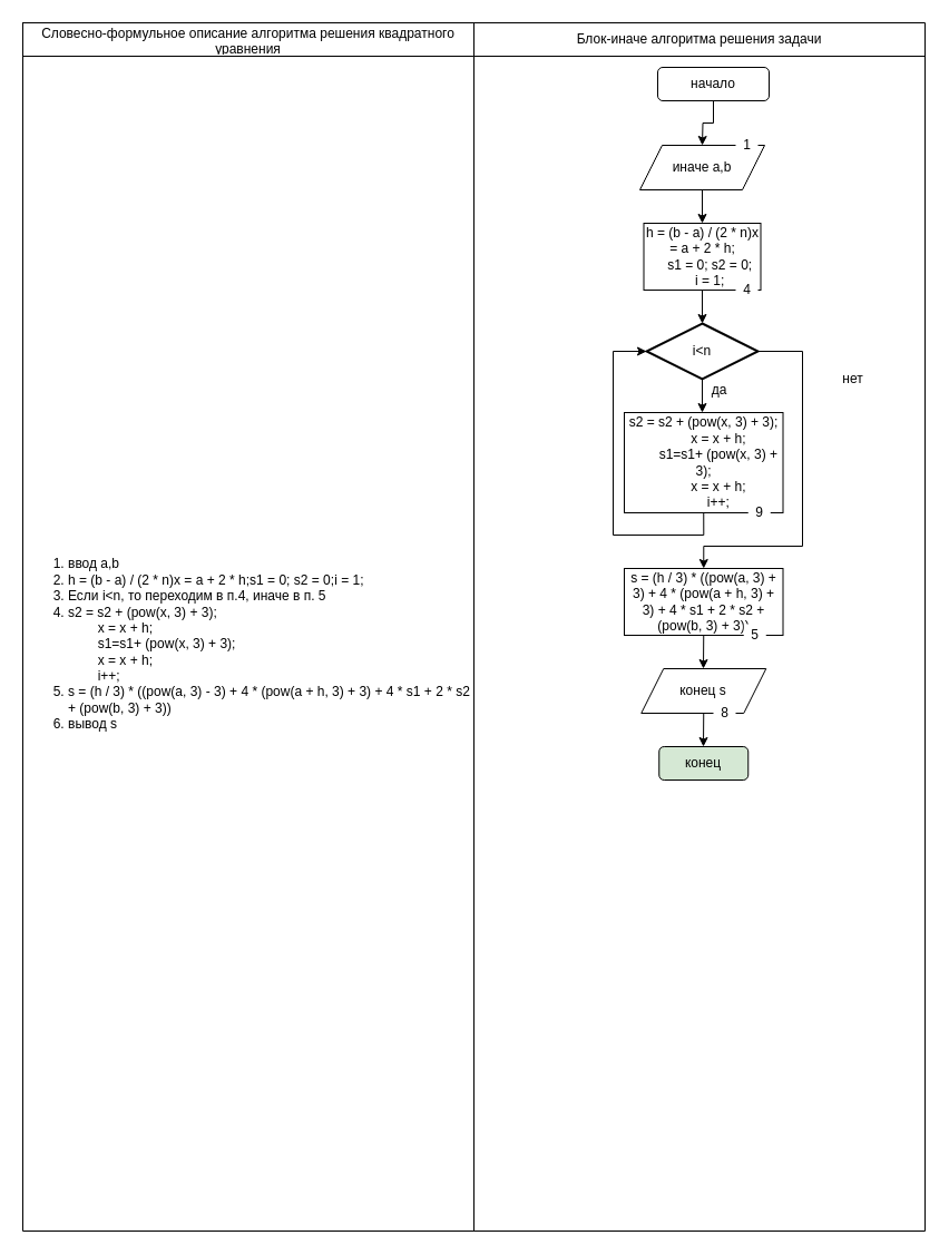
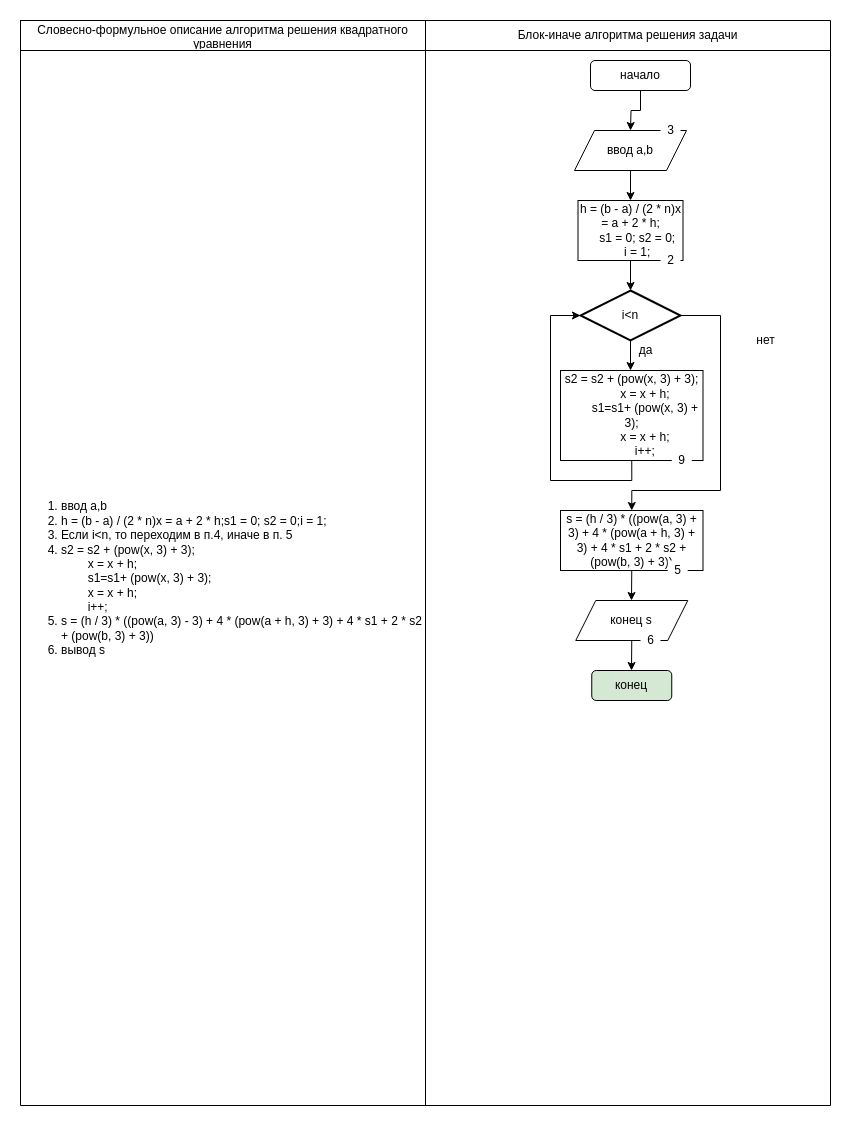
  <mxCell id="0" />
  <mxCell id="1" parent="0" />
  <mxCell id="2" value="" style="shape=table;startSize=0;container=1;collapsible=0;childLayout=tableLayout;" vertex="1" parent="1"><mxGeometry x="20" y="20" width="810" height="1085" as="geometry" /></mxCell>
  <mxCell id="3" value="" style="shape=partialRectangle;collapsible=0;dropTarget=0;pointerEvents=0;fillColor=none;top=0;left=0;bottom=0;right=0;points=[[0,0.5],[1,0.5]];portConstraint=eastwest;" vertex="1" parent="2"><mxGeometry width="810" height="30" as="geometry" /></mxCell>
  <mxCell id="4" value="Словесно-формульное описание алгоритма решения квадратного уравнения" style="shape=partialRectangle;html=1;whiteSpace=wrap;connectable=0;overflow=hidden;fillColor=none;top=0;left=0;bottom=0;right=0;pointerEvents=1;" vertex="1" parent="3"><mxGeometry width="405" height="30" as="geometry"><mxRectangle width="405" height="30" as="alternateBounds" /></mxGeometry></mxCell>
  <mxCell id="5" value="Блок-иначе алгоритма решения задачи" style="shape=partialRectangle;html=1;whiteSpace=wrap;connectable=0;overflow=hidden;fillColor=none;top=0;left=0;bottom=0;right=0;pointerEvents=1;" vertex="1" parent="3"><mxGeometry x="405" width="405" height="30" as="geometry"><mxRectangle width="405" height="30" as="alternateBounds" /></mxGeometry></mxCell>
  <mxCell id="6" value="" style="shape=partialRectangle;collapsible=0;dropTarget=0;pointerEvents=0;fillColor=none;top=0;left=0;bottom=0;right=0;points=[[0,0.5],[1,0.5]];portConstraint=eastwest;" vertex="1" parent="2"><mxGeometry y="30" width="810" height="1055" as="geometry" /></mxCell>
  <mxCell id="7" value="&lt;div align=&quot;left&quot;&gt;&lt;ol&gt;&lt;li&gt;ввод a,b&lt;/li&gt;&lt;li&gt;&lt;div&gt;h = (b - a) / (2 * n)x = a + 2 * h;s1 = 0; s2 = 0;i = 1;&lt;/div&gt;&lt;/li&gt;&lt;li&gt;Если i&amp;lt;n, то переходим в п.4, иначе в п. 5&lt;/li&gt;&lt;li&gt;s2 = s2 + (pow(x, 3) + 3);&lt;br&gt;&amp;nbsp;&amp;nbsp; &amp;nbsp;&amp;nbsp;&amp;nbsp; &amp;nbsp;x = x + h;&lt;br&gt;&amp;nbsp;&amp;nbsp; &amp;nbsp;&amp;nbsp;&amp;nbsp; &amp;nbsp;s1=s1+ (pow(x, 3) + 3);&lt;br&gt;&amp;nbsp;&amp;nbsp; &amp;nbsp;&amp;nbsp;&amp;nbsp; &amp;nbsp;x = x + h;&lt;br&gt;&amp;nbsp;&amp;nbsp; &amp;nbsp;&amp;nbsp;&amp;nbsp; &amp;nbsp;i++;&lt;/li&gt;&lt;li&gt;s = (h / 3) * ((pow(a, 3) - 3) + 4 * (pow(a + h, 3) + 3) + 4 * s1 + 2 * s2 + (pow(b, 3) + 3))&lt;/li&gt;&lt;li&gt;вывод s&lt;br&gt;&lt;/li&gt;&lt;/ol&gt;&lt;/div&gt;" style="shape=partialRectangle;html=1;whiteSpace=wrap;connectable=0;overflow=hidden;fillColor=none;top=0;left=0;bottom=0;right=0;pointerEvents=1;" vertex="1" parent="6"><mxGeometry width="405" height="1055" as="geometry"><mxRectangle width="405" height="1055" as="alternateBounds" /></mxGeometry></mxCell>
  <mxCell id="8" value="" style="shape=partialRectangle;html=1;whiteSpace=wrap;connectable=0;overflow=hidden;fillColor=none;top=0;left=0;bottom=0;right=0;pointerEvents=1;" vertex="1" parent="6"><mxGeometry x="405" width="405" height="1055" as="geometry"><mxRectangle width="405" height="1055" as="alternateBounds" /></mxGeometry></mxCell>
  <mxCell id="9" style="edgeStyle=orthogonalEdgeStyle;rounded=0;orthogonalLoop=1;jettySize=auto;html=1;exitX=0.5;exitY=1;exitDx=0;exitDy=0;" edge="1" parent="1" source="10"><mxGeometry relative="1" as="geometry"><mxPoint x="630" y="130" as="targetPoint" /></mxGeometry></mxCell>
  <mxCell id="10" value="начало" style="rounded=1;whiteSpace=wrap;html=1;" vertex="1" parent="1"><mxGeometry x="590" y="60" width="100" height="30" as="geometry" /></mxCell>
  <mxCell id="11" style="edgeStyle=orthogonalEdgeStyle;rounded=0;orthogonalLoop=1;jettySize=auto;html=1;exitX=0.5;exitY=1;exitDx=0;exitDy=0;" edge="1" parent="1" source="12"><mxGeometry relative="1" as="geometry"><mxPoint x="630" y="200" as="targetPoint" /></mxGeometry></mxCell>
- <mxCell id="12" value="иначе a,b" style="shape=parallelogram;perimeter=parallelogramPerimeter;whiteSpace=wrap;html=1;fixedSize=1;" vertex="1" parent="1"><mxGeometry x="574" y="130" width="112" height="40" as="geometry" /></mxCell>
+ <mxCell id="12" value="ввод a,b" style="shape=parallelogram;perimeter=parallelogramPerimeter;whiteSpace=wrap;html=1;fixedSize=1;" vertex="1" parent="1"><mxGeometry x="574" y="130" width="112" height="40" as="geometry" /></mxCell>
  <mxCell id="13" style="edgeStyle=orthogonalEdgeStyle;rounded=0;orthogonalLoop=1;jettySize=auto;html=1;exitX=0.5;exitY=1;exitDx=0;exitDy=0;" edge="1" parent="1" source="14"><mxGeometry relative="1" as="geometry"><mxPoint x="630" y="290" as="targetPoint" /></mxGeometry></mxCell>
  <mxCell id="14" value="&lt;div&gt;h = (b - a) / (2 * n)x = a + 2 * h;&lt;br&gt;&amp;nbsp;&amp;nbsp; &amp;nbsp;s1 = 0; s2 = 0;&lt;br&gt;&amp;nbsp;&amp;nbsp; &amp;nbsp;i = 1;&lt;/div&gt;" style="rounded=0;whiteSpace=wrap;html=1;" vertex="1" parent="1"><mxGeometry x="577.5" y="200" width="105" height="60" as="geometry" /></mxCell>
  <mxCell id="15" style="edgeStyle=orthogonalEdgeStyle;rounded=0;orthogonalLoop=1;jettySize=auto;html=1;exitX=0.5;exitY=1;exitDx=0;exitDy=0;exitPerimeter=0;" edge="1" parent="1" source="17"><mxGeometry relative="1" as="geometry"><mxPoint x="630" y="370" as="targetPoint" /></mxGeometry></mxCell>
  <mxCell id="16" style="edgeStyle=orthogonalEdgeStyle;rounded=0;orthogonalLoop=1;jettySize=auto;html=1;exitX=1;exitY=0.5;exitDx=0;exitDy=0;exitPerimeter=0;entryX=0.5;entryY=0;entryDx=0;entryDy=0;" edge="1" parent="1" source="17" target="22"><mxGeometry relative="1" as="geometry"><Array as="points"><mxPoint x="720" y="315" /><mxPoint x="720" y="490" /><mxPoint x="631" y="490" /></Array></mxGeometry></mxCell>
  <mxCell id="17" value="i&amp;lt;n" style="strokeWidth=2;html=1;shape=mxgraph.flowchart.decision;whiteSpace=wrap;fontFamily=Helvetica;" vertex="1" parent="1"><mxGeometry x="580" y="290" width="100" height="50" as="geometry" /></mxCell>
  <mxCell id="18" value="да" style="text;html=1;align=center;verticalAlign=middle;resizable=0;points=[];autosize=1;strokeColor=none;fillColor=none;" vertex="1" parent="1"><mxGeometry x="630" y="340" width="30" height="20" as="geometry" /></mxCell>
  <mxCell id="19" style="edgeStyle=orthogonalEdgeStyle;rounded=0;orthogonalLoop=1;jettySize=auto;html=1;exitX=0.5;exitY=1;exitDx=0;exitDy=0;entryX=0;entryY=0.5;entryDx=0;entryDy=0;entryPerimeter=0;" edge="1" parent="1" source="20" target="17"><mxGeometry relative="1" as="geometry"><Array as="points"><mxPoint x="631" y="480" /><mxPoint x="550" y="480" /><mxPoint x="550" y="315" /></Array></mxGeometry></mxCell>
  <mxCell id="20" value="s2 = s2 + (pow(x, 3) + 3);&lt;br&gt;&amp;nbsp;&amp;nbsp; &amp;nbsp;&amp;nbsp;&amp;nbsp; &amp;nbsp;x = x + h;&lt;br&gt;&amp;nbsp;&amp;nbsp; &amp;nbsp;&amp;nbsp;&amp;nbsp; &amp;nbsp;s1=s1+ (pow(x, 3) + 3);&lt;br&gt;&amp;nbsp;&amp;nbsp; &amp;nbsp;&amp;nbsp;&amp;nbsp; &amp;nbsp;x = x + h;&lt;br&gt;&amp;nbsp;&amp;nbsp; &amp;nbsp;&amp;nbsp;&amp;nbsp; &amp;nbsp;i++;" style="rounded=0;whiteSpace=wrap;html=1;" vertex="1" parent="1"><mxGeometry x="560" y="370" width="142.5" height="90" as="geometry" /></mxCell>
  <mxCell id="21" style="edgeStyle=orthogonalEdgeStyle;rounded=0;orthogonalLoop=1;jettySize=auto;html=1;exitX=0.5;exitY=1;exitDx=0;exitDy=0;" edge="1" parent="1" source="22"><mxGeometry relative="1" as="geometry"><mxPoint x="631" y="600" as="targetPoint" /></mxGeometry></mxCell>
  <mxCell id="22" value="s = (h / 3) * ((pow(a, 3) + 3) + 4 * (pow(a + h, 3) + 3) + 4 * s1 + 2 * s2 + (pow(b, 3) + 3))" style="rounded=0;whiteSpace=wrap;html=1;" vertex="1" parent="1"><mxGeometry x="560" y="510" width="142.5" height="60" as="geometry" /></mxCell>
  <mxCell id="23" style="edgeStyle=orthogonalEdgeStyle;rounded=0;orthogonalLoop=1;jettySize=auto;html=1;exitX=0.5;exitY=1;exitDx=0;exitDy=0;" edge="1" parent="1" source="24"><mxGeometry relative="1" as="geometry"><mxPoint x="631" y="670" as="targetPoint" /></mxGeometry></mxCell>
  <mxCell id="24" value="конец s" style="shape=parallelogram;perimeter=parallelogramPerimeter;whiteSpace=wrap;html=1;fixedSize=1;" vertex="1" parent="1"><mxGeometry x="575.25" y="600" width="112" height="40" as="geometry" /></mxCell>
  <mxCell id="25" value="конец" style="rounded=1;whiteSpace=wrap;html=1;fillColor=#d5e8d4;" vertex="1" parent="1"><mxGeometry x="591.25" y="670" width="80" height="30" as="geometry" /></mxCell>
- <mxCell id="26" value="8" style="text;html=1;align=center;verticalAlign=middle;resizable=0;points=[];autosize=1;strokeColor=none;fillColor=#FFFFFF;" vertex="1" parent="1"><mxGeometry x="640" y="630" width="20" height="20" as="geometry" /></mxCell>
+ <mxCell id="26" value="6" style="text;html=1;align=center;verticalAlign=middle;resizable=0;points=[];autosize=1;strokeColor=none;fillColor=#FFFFFF;" vertex="1" parent="1"><mxGeometry x="640" y="630" width="20" height="20" as="geometry" /></mxCell>
  <mxCell id="27" value="5" style="text;html=1;align=center;verticalAlign=middle;resizable=0;points=[];autosize=1;strokeColor=none;fillColor=#FFFFFF;" vertex="1" parent="1"><mxGeometry x="667.25" y="560" width="20" height="20" as="geometry" /></mxCell>
  <mxCell id="28" value="9" style="text;html=1;align=center;verticalAlign=middle;resizable=0;points=[];autosize=1;strokeColor=none;fillColor=#FFFFFF;" vertex="1" parent="1"><mxGeometry x="671.25" y="450" width="20" height="20" as="geometry" /></mxCell>
- <mxCell id="29" value="4" style="text;html=1;align=center;verticalAlign=middle;resizable=0;points=[];autosize=1;strokeColor=none;fillColor=#FFFFFF;" vertex="1" parent="1"><mxGeometry x="660" y="250" width="20" height="20" as="geometry" /></mxCell>
- <mxCell id="30" value="1" style="text;html=1;align=center;verticalAlign=middle;resizable=0;points=[];autosize=1;strokeColor=none;fillColor=#FFFFFF;" vertex="1" parent="1"><mxGeometry x="660" y="120" width="20" height="20" as="geometry" /></mxCell>
+ <mxCell id="29" value="2" style="text;html=1;align=center;verticalAlign=middle;resizable=0;points=[];autosize=1;strokeColor=none;fillColor=#FFFFFF;" vertex="1" parent="1"><mxGeometry x="660" y="250" width="20" height="20" as="geometry" /></mxCell>
+ <mxCell id="30" value="3" style="text;html=1;align=center;verticalAlign=middle;resizable=0;points=[];autosize=1;strokeColor=none;fillColor=#FFFFFF;" vertex="1" parent="1"><mxGeometry x="660" y="120" width="20" height="20" as="geometry" /></mxCell>
  <mxCell id="31" value="нет" style="text;html=1;align=center;verticalAlign=middle;resizable=0;points=[];autosize=1;strokeColor=none;fillColor=none;" vertex="1" parent="1"><mxGeometry x="750" y="330" width="30" height="20" as="geometry" /></mxCell>
